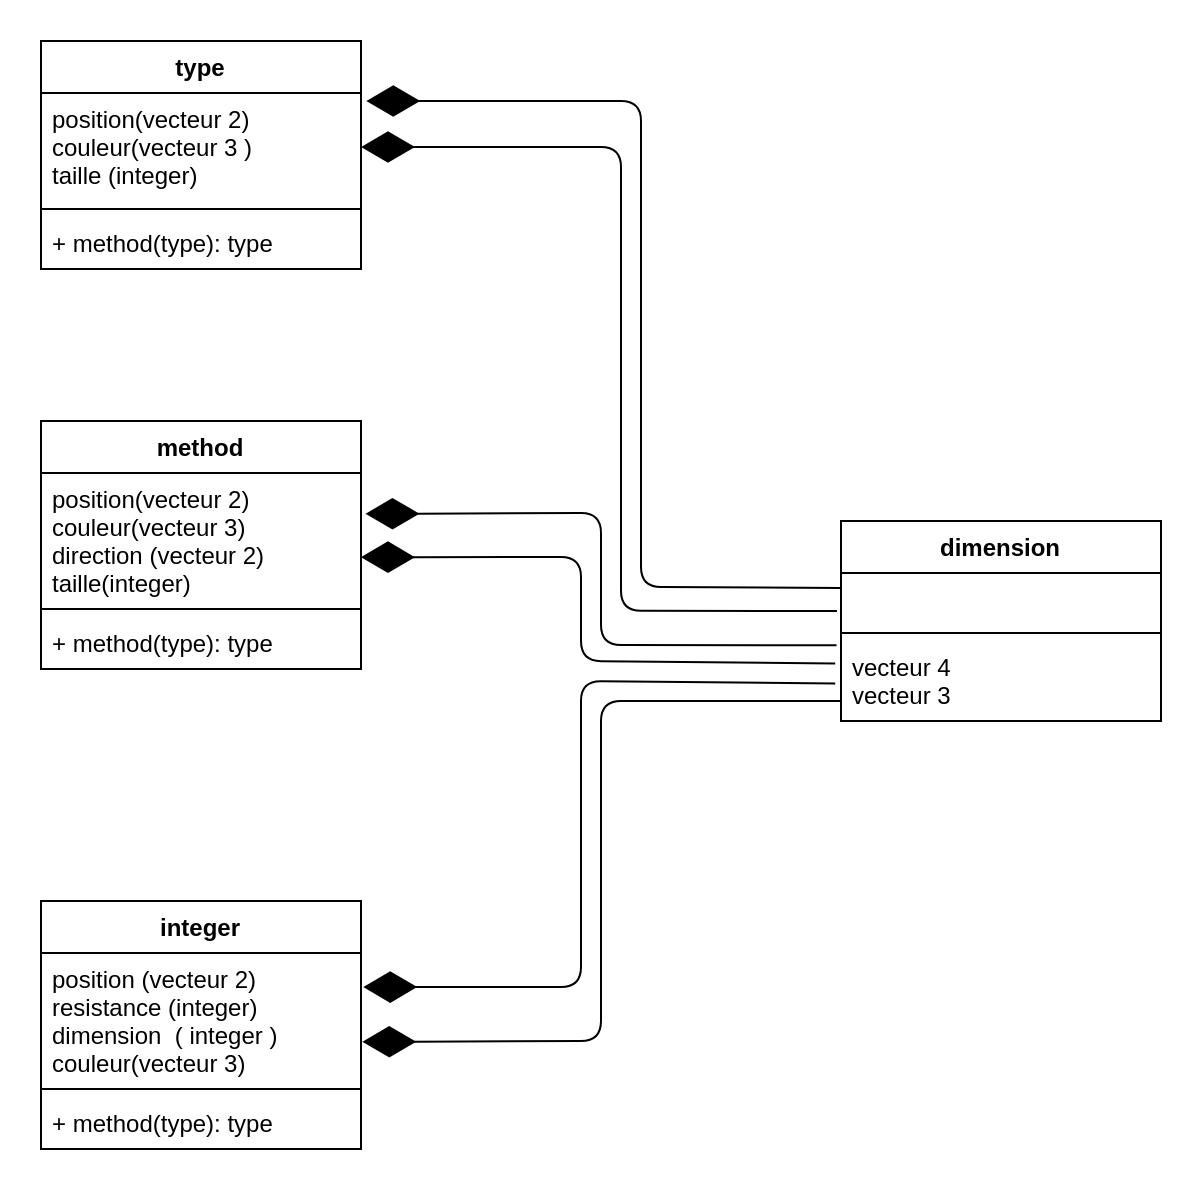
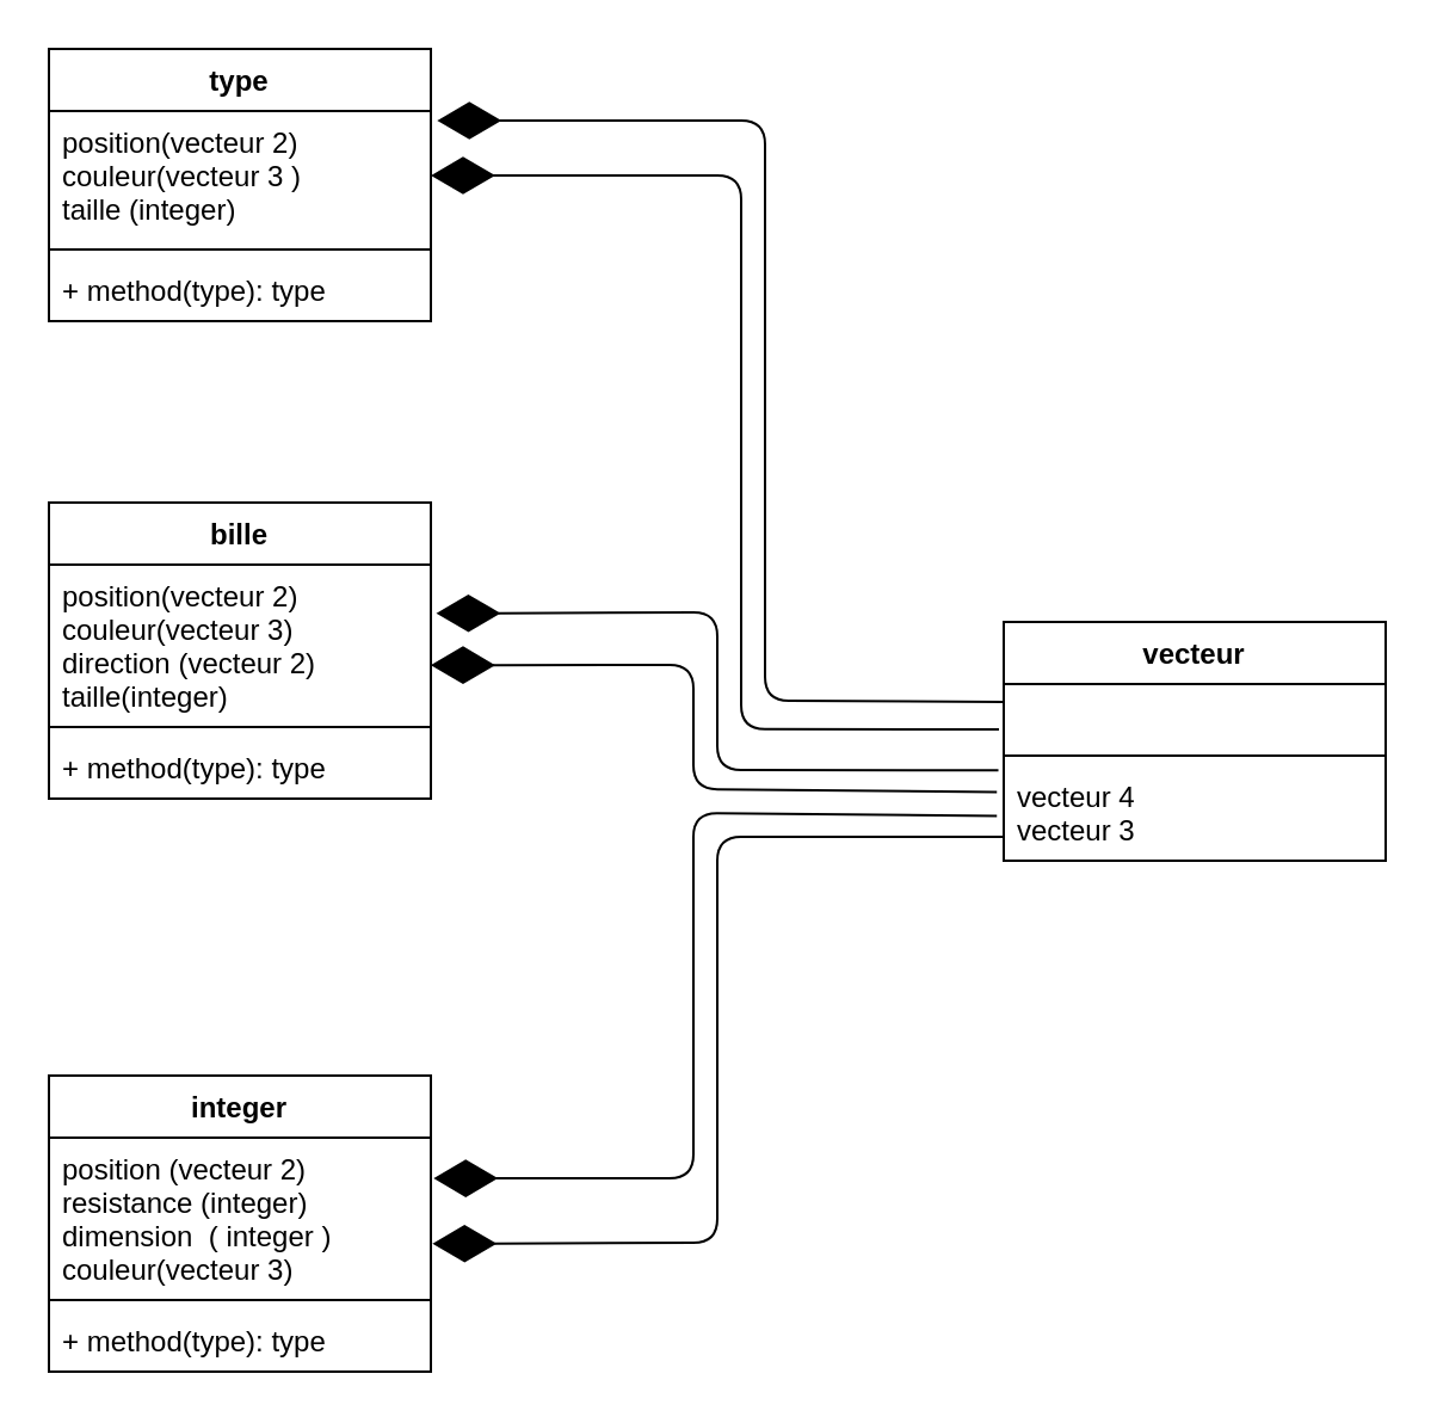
  <mxCell id="0" />
  <mxCell id="1" parent="0" />
- <mxCell id="2" value="method" style="swimlane;fontStyle=1;align=center;verticalAlign=top;childLayout=stackLayout;horizontal=1;startSize=26;horizontalStack=0;resizeParent=1;resizeParentMax=0;resizeLast=0;collapsible=1;marginBottom=0;" vertex="1" parent="1"><mxGeometry x="20" y="210" width="160" height="124" as="geometry" /></mxCell>
+ <mxCell id="2" value="bille" style="swimlane;fontStyle=1;align=center;verticalAlign=top;childLayout=stackLayout;horizontal=1;startSize=26;horizontalStack=0;resizeParent=1;resizeParentMax=0;resizeLast=0;collapsible=1;marginBottom=0;" vertex="1" parent="1"><mxGeometry x="20" y="210" width="160" height="124" as="geometry" /></mxCell>
  <mxCell id="3" value="position(vecteur 2)&#10;couleur(vecteur 3)&#10;direction (vecteur 2)&#10;taille(integer)&#10;" style="text;strokeColor=none;fillColor=none;align=left;verticalAlign=top;spacingLeft=4;spacingRight=4;overflow=hidden;rotatable=0;points=[[0,0.5],[1,0.5]];portConstraint=eastwest;" vertex="1" parent="2"><mxGeometry y="26" width="160" height="64" as="geometry" /></mxCell>
  <mxCell id="4" value="" style="line;strokeWidth=1;fillColor=none;align=left;verticalAlign=middle;spacingTop=-1;spacingLeft=3;spacingRight=3;rotatable=0;labelPosition=right;points=[];portConstraint=eastwest;" vertex="1" parent="2"><mxGeometry y="90" width="160" height="8" as="geometry" /></mxCell>
  <mxCell id="5" value="+ method(type): type" style="text;strokeColor=none;fillColor=none;align=left;verticalAlign=top;spacingLeft=4;spacingRight=4;overflow=hidden;rotatable=0;points=[[0,0.5],[1,0.5]];portConstraint=eastwest;" vertex="1" parent="2"><mxGeometry y="98" width="160" height="26" as="geometry" /></mxCell>
  <mxCell id="6" value="integer" style="swimlane;fontStyle=1;align=center;verticalAlign=top;childLayout=stackLayout;horizontal=1;startSize=26;horizontalStack=0;resizeParent=1;resizeParentMax=0;resizeLast=0;collapsible=1;marginBottom=0;" vertex="1" parent="1"><mxGeometry x="20" y="450" width="160" height="124" as="geometry" /></mxCell>
  <mxCell id="7" value="position (vecteur 2)&#10;resistance (integer)&#10;dimension  ( integer )&#10;couleur(vecteur 3)&#10;" style="text;strokeColor=none;fillColor=none;align=left;verticalAlign=top;spacingLeft=4;spacingRight=4;overflow=hidden;rotatable=0;points=[[0,0.5],[1,0.5]];portConstraint=eastwest;" vertex="1" parent="6"><mxGeometry y="26" width="160" height="64" as="geometry" /></mxCell>
  <mxCell id="8" value="" style="line;strokeWidth=1;fillColor=none;align=left;verticalAlign=middle;spacingTop=-1;spacingLeft=3;spacingRight=3;rotatable=0;labelPosition=right;points=[];portConstraint=eastwest;" vertex="1" parent="6"><mxGeometry y="90" width="160" height="8" as="geometry" /></mxCell>
  <mxCell id="9" value="+ method(type): type" style="text;strokeColor=none;fillColor=none;align=left;verticalAlign=top;spacingLeft=4;spacingRight=4;overflow=hidden;rotatable=0;points=[[0,0.5],[1,0.5]];portConstraint=eastwest;" vertex="1" parent="6"><mxGeometry y="98" width="160" height="26" as="geometry" /></mxCell>
  <mxCell id="10" value="type" style="swimlane;fontStyle=1;align=center;verticalAlign=top;childLayout=stackLayout;horizontal=1;startSize=26;horizontalStack=0;resizeParent=1;resizeParentMax=0;resizeLast=0;collapsible=1;marginBottom=0;" vertex="1" parent="1"><mxGeometry x="20" width="160" height="114" as="geometry" y="20" /></mxCell>
  <mxCell id="11" value="position(vecteur 2)&#10;couleur(vecteur 3 )&#10;taille (integer)&#10;" style="text;strokeColor=none;fillColor=none;align=left;verticalAlign=top;spacingLeft=4;spacingRight=4;overflow=hidden;rotatable=0;points=[[0,0.5],[1,0.5]];portConstraint=eastwest;" vertex="1" parent="10"><mxGeometry y="26" width="160" height="54" as="geometry" /></mxCell>
  <mxCell id="12" value="" style="line;strokeWidth=1;fillColor=none;align=left;verticalAlign=middle;spacingTop=-1;spacingLeft=3;spacingRight=3;rotatable=0;labelPosition=right;points=[];portConstraint=eastwest;" vertex="1" parent="10"><mxGeometry y="80" width="160" height="8" as="geometry" /></mxCell>
  <mxCell id="13" value="+ method(type): type" style="text;strokeColor=none;fillColor=none;align=left;verticalAlign=top;spacingLeft=4;spacingRight=4;overflow=hidden;rotatable=0;points=[[0,0.5],[1,0.5]];portConstraint=eastwest;" vertex="1" parent="10"><mxGeometry y="88" width="160" height="26" as="geometry" /></mxCell>
- <mxCell id="14" value="dimension" style="swimlane;fontStyle=1;align=center;verticalAlign=top;childLayout=stackLayout;horizontal=1;startSize=26;horizontalStack=0;resizeParent=1;resizeParentMax=0;resizeLast=0;collapsible=1;marginBottom=0;" vertex="1" parent="1"><mxGeometry x="420" y="260" width="160" height="100" as="geometry" /></mxCell>
+ <mxCell id="14" value="vecteur" style="swimlane;fontStyle=1;align=center;verticalAlign=top;childLayout=stackLayout;horizontal=1;startSize=26;horizontalStack=0;resizeParent=1;resizeParentMax=0;resizeLast=0;collapsible=1;marginBottom=0;" vertex="1" parent="1"><mxGeometry x="420" y="260" width="160" height="100" as="geometry" /></mxCell>
  <mxCell id="15" value="   " style="text;strokeColor=none;fillColor=none;align=left;verticalAlign=top;spacingLeft=4;spacingRight=4;overflow=hidden;rotatable=0;points=[[0,0.5],[1,0.5]];portConstraint=eastwest;" vertex="1" parent="14"><mxGeometry y="26" width="160" height="26" as="geometry" /></mxCell>
  <mxCell id="16" value="" style="line;strokeWidth=1;fillColor=none;align=left;verticalAlign=middle;spacingTop=-1;spacingLeft=3;spacingRight=3;rotatable=0;labelPosition=right;points=[];portConstraint=eastwest;" vertex="1" parent="14"><mxGeometry y="52" width="160" height="8" as="geometry" /></mxCell>
  <mxCell id="17" value="vecteur 4&#10;vecteur 3&#10;" style="text;strokeColor=none;fillColor=none;align=left;verticalAlign=top;spacingLeft=4;spacingRight=4;overflow=hidden;rotatable=0;points=[[0,0.5],[1,0.5]];portConstraint=eastwest;" vertex="1" parent="14"><mxGeometry y="60" width="160" height="40" as="geometry" /></mxCell>
  <mxCell id="18" value="" style="endArrow=diamondThin;endFill=1;endSize=24;html=1;exitX=-0.018;exitY=0.282;exitDx=0;exitDy=0;exitPerimeter=0;entryX=1;entryY=0.658;entryDx=0;entryDy=0;entryPerimeter=0;" edge="1" parent="1" source="17" target="3"><mxGeometry width="160" relative="1" as="geometry"><mxPoint x="278.08" y="431" as="sourcePoint" /><mxPoint x="180" y="237" as="targetPoint" /><Array as="points"><mxPoint x="290" y="330" /><mxPoint x="290" y="278" /></Array></mxGeometry></mxCell>
  <mxCell id="19" value="" style="endArrow=diamondThin;endFill=1;endSize=24;html=1;exitX=-0.014;exitY=0.054;exitDx=0;exitDy=0;exitPerimeter=0;entryX=1.014;entryY=0.319;entryDx=0;entryDy=0;entryPerimeter=0;" edge="1" parent="1" source="17" target="3"><mxGeometry width="160" relative="1" as="geometry"><mxPoint x="250" y="420" as="sourcePoint" /><mxPoint x="180" y="210" as="targetPoint" /><Array as="points"><mxPoint x="300" y="322" /><mxPoint x="300" y="256" /></Array></mxGeometry></mxCell>
  <mxCell id="20" value="" style="endArrow=diamondThin;endFill=1;endSize=24;html=1;entryX=1;entryY=0.5;entryDx=0;entryDy=0;" edge="1" parent="1" target="11"><mxGeometry width="160" relative="1" as="geometry"><mxPoint x="418" y="305" as="sourcePoint" /><mxPoint x="192.24" y="239.336" as="targetPoint" /><Array as="points"><mxPoint x="310" y="304.92" /><mxPoint x="310" y="73" /></Array></mxGeometry></mxCell>
  <mxCell id="21" value="" style="endArrow=diamondThin;endFill=1;endSize=24;html=1;exitX=-0.018;exitY=0.282;exitDx=0;exitDy=0;exitPerimeter=0;entryX=1.007;entryY=0.266;entryDx=0;entryDy=0;entryPerimeter=0;" edge="1" parent="1" target="7"><mxGeometry width="160" relative="1" as="geometry"><mxPoint x="417.12" y="341.28" as="sourcePoint" /><mxPoint x="180" y="288.112" as="targetPoint" /><Array as="points"><mxPoint x="290" y="340" /><mxPoint x="290" y="493" /></Array></mxGeometry></mxCell>
  <mxCell id="22" value="" style="endArrow=diamondThin;endFill=1;endSize=24;html=1;entryX=1.004;entryY=0.694;entryDx=0;entryDy=0;entryPerimeter=0;" edge="1" parent="1" target="7"><mxGeometry width="160" relative="1" as="geometry"><mxPoint x="420" y="350" as="sourcePoint" /><mxPoint x="191.12" y="503.024" as="targetPoint" /><Array as="points"><mxPoint x="300" y="350" /><mxPoint x="300" y="520" /></Array></mxGeometry></mxCell>
  <mxCell id="23" value="" style="endArrow=diamondThin;endFill=1;endSize=24;html=1;entryX=1.004;entryY=0.288;entryDx=0;entryDy=0;entryPerimeter=0;" edge="1" parent="1"><mxGeometry width="160" relative="1" as="geometry"><mxPoint x="420" y="293.45" as="sourcePoint" /><mxPoint x="182.64" y="50.002" as="targetPoint" /><Array as="points"><mxPoint x="320" y="293" /><mxPoint x="320" y="50" /></Array></mxGeometry></mxCell>
